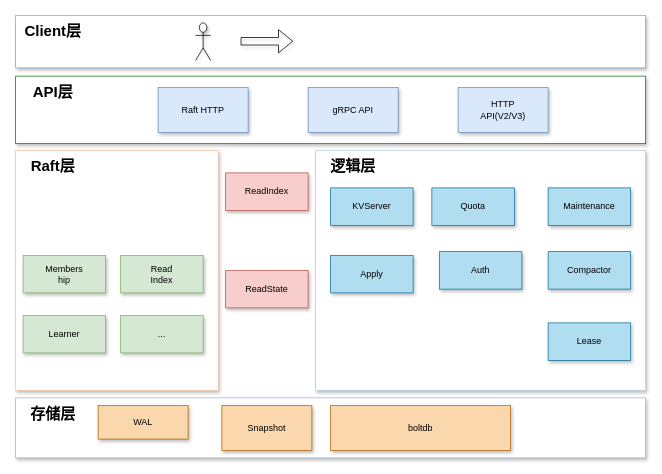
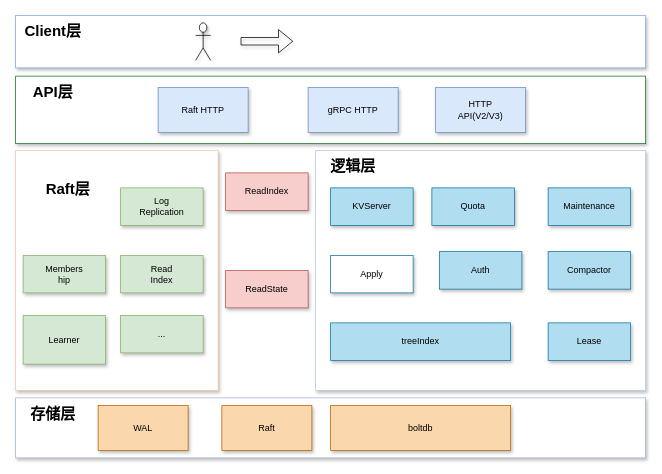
  <mxCell id="0" />
  <mxCell id="1" parent="0" />
  <mxCell id="2" value="" style="rounded=0;whiteSpace=wrap;html=1;shadow=1;strokeColor=#7EA6E0;" vertex="1" parent="1"><mxGeometry x="20" y="20" width="840" height="70" as="geometry" /></mxCell>
  <mxCell id="3" value="" style="rounded=0;whiteSpace=wrap;html=1;shadow=1;strokeColor=#1a7420;" vertex="1" parent="1"><mxGeometry x="20" y="101" width="840" height="90" as="geometry" /></mxCell>
  <mxCell id="4" value="" style="rounded=0;whiteSpace=wrap;html=1;shadow=1;strokeColor=#f4c5a3;" vertex="1" parent="1"><mxGeometry x="20" y="200" width="270" height="320" as="geometry" /></mxCell>
  <mxCell id="5" value="" style="rounded=0;whiteSpace=wrap;html=1;shadow=1;strokeColor=#b6cae0;" vertex="1" parent="1"><mxGeometry x="420" y="200" width="440" height="320" as="geometry" /></mxCell>
  <mxCell id="6" value="ReadIndex" style="rounded=0;whiteSpace=wrap;html=1;shadow=1;fillColor=#f8cecc;strokeColor=#b85450;" vertex="1" parent="1"><mxGeometry x="300" y="230" width="110" height="50" as="geometry" /></mxCell>
  <mxCell id="7" value="ReadState" style="rounded=0;whiteSpace=wrap;html=1;shadow=1;fillColor=#f8cecc;strokeColor=#b85450;" vertex="1" parent="1"><mxGeometry x="300" y="360" width="110" height="50" as="geometry" /></mxCell>
  <mxCell id="8" value="" style="rounded=0;whiteSpace=wrap;html=1;shadow=1;strokeColor=#9eb3d7;" vertex="1" parent="1"><mxGeometry x="20" y="530" width="840" height="80" as="geometry" /></mxCell>
  <mxCell id="9" value="&lt;font style=&quot;font-size: 20px;&quot;&gt;Client层&lt;/font&gt;" style="text;html=1;align=center;verticalAlign=middle;whiteSpace=wrap;rounded=0;fontStyle=1;shadow=1;" vertex="1" parent="1"><mxGeometry x="20" y="20" width="100" height="40" as="geometry" /></mxCell>
  <mxCell id="10" value="&lt;font style=&quot;font-size: 20px;&quot;&gt;API层&lt;/font&gt;" style="text;html=1;align=center;verticalAlign=middle;whiteSpace=wrap;rounded=0;fontStyle=1;shadow=1;" vertex="1" parent="1"><mxGeometry x="20" y="101" width="100" height="40" as="geometry" /></mxCell>
- <mxCell id="11" value="&lt;font style=&quot;font-size: 20px;&quot;&gt;Raft层&lt;/font&gt;" style="text;html=1;align=center;verticalAlign=middle;whiteSpace=wrap;rounded=0;fontStyle=1;shadow=1;" vertex="1" parent="1"><mxGeometry x="20" y="200" width="100" height="40" as="geometry" /></mxCell>
+ <mxCell id="11" value="&lt;font style=&quot;font-size: 20px;&quot;&gt;Raft层&lt;/font&gt;" style="text;html=1;align=center;verticalAlign=middle;whiteSpace=wrap;rounded=0;fontStyle=1;shadow=1;" vertex="1" parent="1"><mxGeometry x="40" y="230" width="100" height="40" as="geometry" /></mxCell>
  <mxCell id="12" value="&lt;font style=&quot;font-size: 20px;&quot;&gt;逻辑层&lt;/font&gt;" style="text;html=1;align=center;verticalAlign=middle;whiteSpace=wrap;rounded=0;fontStyle=1;shadow=1;" vertex="1" parent="1"><mxGeometry x="420" y="200" width="100" height="40" as="geometry" /></mxCell>
  <mxCell id="13" value="&lt;span style=&quot;font-size: 20px;&quot;&gt;存储层&lt;/span&gt;" style="text;html=1;align=center;verticalAlign=middle;whiteSpace=wrap;rounded=0;fontStyle=1;shadow=1;" vertex="1" parent="1"><mxGeometry x="20" y="530" width="100" height="40" as="geometry" /></mxCell>
  <mxCell id="14" value="" style="shape=umlActor;verticalLabelPosition=bottom;verticalAlign=top;html=1;outlineConnect=0;shadow=1;" vertex="1" parent="1"><mxGeometry x="260" y="30" width="20" height="50" as="geometry" /></mxCell>
  <mxCell id="15" value="" style="shape=flexArrow;endArrow=classic;html=1;rounded=0;shadow=1;" edge="1" parent="1"><mxGeometry width="50" height="50" relative="1" as="geometry"><mxPoint x="320" y="54.52" as="sourcePoint" /><mxPoint x="390" y="54.52" as="targetPoint" /></mxGeometry></mxCell>
  <mxCell id="16" value="Raft HTTP" style="rounded=0;whiteSpace=wrap;html=1;fillColor=#dae8fc;strokeColor=#6c8ebf;shadow=1;" vertex="1" parent="1"><mxGeometry x="210" y="116" width="120" height="60" as="geometry" /></mxCell>
- <mxCell id="17" value="gRPC API" style="rounded=0;whiteSpace=wrap;html=1;fillColor=#dae8fc;strokeColor=#6c8ebf;shadow=1;" vertex="1" parent="1"><mxGeometry x="410" y="116" width="120" height="60" as="geometry" /></mxCell>
- <mxCell id="18" value="HTTP&lt;div&gt;API(V2/V3)&lt;/div&gt;" style="rounded=0;whiteSpace=wrap;html=1;fillColor=#dae8fc;strokeColor=#6c8ebf;shadow=1;" vertex="1" parent="1"><mxGeometry x="610" y="116" width="120" height="60" as="geometry" /></mxCell>
+ <mxCell id="17" value="gRPC HTTP" style="rounded=0;whiteSpace=wrap;html=1;fillColor=#dae8fc;strokeColor=#6c8ebf;shadow=1;" vertex="1" parent="1"><mxGeometry x="410" y="116" width="120" height="60" as="geometry" /></mxCell>
+ <mxCell id="18" value="HTTP&lt;div&gt;API(V2/V3)&lt;/div&gt;" style="rounded=0;whiteSpace=wrap;html=1;fillColor=#dae8fc;strokeColor=#6c8ebf;shadow=1;" vertex="1" parent="1"><mxGeometry x="580" y="116" width="120" height="60" as="geometry" /></mxCell>
+ <mxCell id="19" value="Log&lt;div&gt;Replication&lt;/div&gt;" style="rounded=0;whiteSpace=wrap;html=1;fillColor=#d5e8d4;strokeColor=#82b366;shadow=1;" vertex="1" parent="1"><mxGeometry x="160" y="250" width="110" height="50" as="geometry" /></mxCell>
  <mxCell id="20" value="Members&lt;div&gt;hip&lt;/div&gt;" style="rounded=0;whiteSpace=wrap;html=1;fillColor=#d5e8d4;strokeColor=#82b366;shadow=1;" vertex="1" parent="1"><mxGeometry x="30" y="340" width="110" height="50" as="geometry" /></mxCell>
- <mxCell id="21" value="Learner" style="rounded=0;whiteSpace=wrap;html=1;fillColor=#d5e8d4;strokeColor=#82b366;shadow=1;" vertex="1" parent="1"><mxGeometry x="30" y="420" width="110" height="50" as="geometry" /></mxCell>
+ <mxCell id="21" value="Learner" style="rounded=0;whiteSpace=wrap;html=1;fillColor=#d5e8d4;strokeColor=#82b366;shadow=1;" vertex="1" parent="1"><mxGeometry x="30" y="420" width="110" height="65" as="geometry" /></mxCell>
  <mxCell id="22" value="Read&lt;br&gt;Index" style="rounded=0;whiteSpace=wrap;html=1;fillColor=#d5e8d4;strokeColor=#82b366;shadow=1;" vertex="1" parent="1"><mxGeometry x="160" y="340" width="110" height="50" as="geometry" /></mxCell>
  <mxCell id="23" value="..." style="rounded=0;whiteSpace=wrap;html=1;fillColor=#d5e8d4;strokeColor=#82b366;shadow=1;" vertex="1" parent="1"><mxGeometry x="160" y="420" width="110" height="50" as="geometry" /></mxCell>
  <mxCell id="24" value="KVServer" style="rounded=0;whiteSpace=wrap;html=1;fillColor=#b1ddf0;strokeColor=#10739e;shadow=1;" vertex="1" parent="1"><mxGeometry x="440" y="250" width="110" height="50" as="geometry" /></mxCell>
  <mxCell id="25" value="Quota" style="rounded=0;whiteSpace=wrap;html=1;fillColor=#b1ddf0;strokeColor=#10739e;shadow=1;" vertex="1" parent="1"><mxGeometry x="575" y="250" width="110" height="50" as="geometry" /></mxCell>
  <mxCell id="26" value="Maintenance" style="rounded=0;whiteSpace=wrap;html=1;fillColor=#b1ddf0;strokeColor=#10739e;shadow=1;" vertex="1" parent="1"><mxGeometry x="730" y="250" width="110" height="50" as="geometry" /></mxCell>
- <mxCell id="27" value="Apply" style="rounded=0;whiteSpace=wrap;html=1;fillColor=#b1ddf0;strokeColor=#10739e;shadow=1;" vertex="1" parent="1"><mxGeometry x="440" y="340" width="110" height="50" as="geometry" /></mxCell>
+ <mxCell id="27" value="Apply" style="rounded=0;whiteSpace=wrap;html=1;fillColor=#ffffff;strokeColor=#10739e;shadow=1;" vertex="1" parent="1"><mxGeometry x="440" y="340" width="110" height="50" as="geometry" /></mxCell>
  <mxCell id="28" value="Auth" style="rounded=0;whiteSpace=wrap;html=1;fillColor=#b1ddf0;strokeColor=#10739e;shadow=1;" vertex="1" parent="1"><mxGeometry x="585" y="335" width="110" height="50" as="geometry" /></mxCell>
  <mxCell id="29" value="Compactor" style="rounded=0;whiteSpace=wrap;html=1;fillColor=#b1ddf0;strokeColor=#10739e;shadow=1;" vertex="1" parent="1"><mxGeometry x="730" y="335" width="110" height="50" as="geometry" /></mxCell>
+ <mxCell id="30" value="treeIndex" style="rounded=0;whiteSpace=wrap;html=1;fillColor=#b1ddf0;strokeColor=#10739e;shadow=1;" vertex="1" parent="1"><mxGeometry x="440" y="430" width="240" height="50" as="geometry" /></mxCell>
  <mxCell id="31" value="Lease" style="rounded=0;whiteSpace=wrap;html=1;fillColor=#b1ddf0;strokeColor=#10739e;shadow=1;" vertex="1" parent="1"><mxGeometry x="730" y="430" width="110" height="50" as="geometry" /></mxCell>
- <mxCell id="32" value="WAL" style="rounded=0;whiteSpace=wrap;html=1;fillColor=#fad7ac;strokeColor=#b46504;shadow=1;" vertex="1" parent="1"><mxGeometry x="130" y="540" width="120" height="45" as="geometry" /></mxCell>
- <mxCell id="33" value="Snapshot" style="rounded=0;whiteSpace=wrap;html=1;fillColor=#fad7ac;strokeColor=#b46504;shadow=1;" vertex="1" parent="1"><mxGeometry x="295" y="540" width="120" height="60" as="geometry" /></mxCell>
+ <mxCell id="32" value="WAL" style="rounded=0;whiteSpace=wrap;html=1;fillColor=#fad7ac;strokeColor=#b46504;shadow=1;" vertex="1" parent="1"><mxGeometry x="130" y="540" width="120" height="60" as="geometry" /></mxCell>
+ <mxCell id="33" value="Raft" style="rounded=0;whiteSpace=wrap;html=1;fillColor=#fad7ac;strokeColor=#b46504;shadow=1;" vertex="1" parent="1"><mxGeometry x="295" y="540" width="120" height="60" as="geometry" /></mxCell>
  <mxCell id="34" value="boltdb" style="rounded=0;whiteSpace=wrap;html=1;fillColor=#fad7ac;strokeColor=#b46504;shadow=1;" vertex="1" parent="1"><mxGeometry x="440" y="540" width="240" height="60" as="geometry" /></mxCell>
